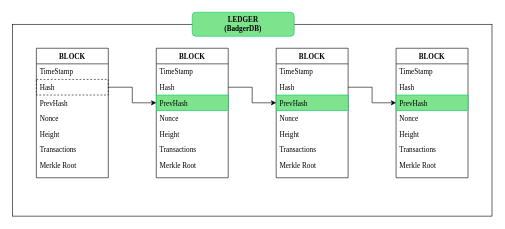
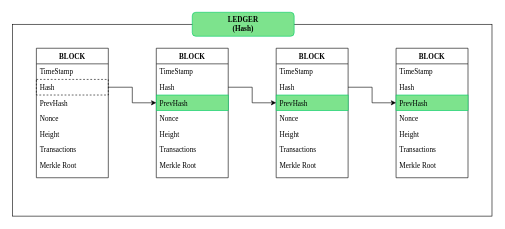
  <mxCell id="0" />
  <mxCell id="1" parent="0" />
  <mxCell id="2" value="" style="group" vertex="1" connectable="0" parent="1"><mxGeometry x="20" y="20" width="800" height="340" as="geometry" /></mxCell>
  <mxCell id="3" value="" style="group" vertex="1" connectable="0" parent="2"><mxGeometry width="800" height="340" as="geometry" /></mxCell>
  <mxCell id="4" value="" style="rounded=0;whiteSpace=wrap;html=1;strokeColor=#000000;fillColor=none;gradientColor=#ffffff;fontFamily=Tahoma;fontColor=none;" vertex="1" parent="3"><mxGeometry y="20" width="800" height="320" as="geometry" /></mxCell>
- <mxCell id="5" value="&lt;b&gt;LEDGER&lt;br&gt;(BadgerDB)&lt;br&gt;&lt;/b&gt;" style="rounded=1;whiteSpace=wrap;html=1;fontFamily=Tahoma;fillColor=#7DE38D;strokeColor=#00CC66;" vertex="1" parent="3"><mxGeometry x="300" width="170" height="40" as="geometry" /></mxCell>
+ <mxCell id="5" value="&lt;b&gt;LEDGER&lt;br&gt;(Hash)&lt;br&gt;&lt;/b&gt;" style="rounded=1;whiteSpace=wrap;html=1;fontFamily=Tahoma;fillColor=#7DE38D;strokeColor=#00CC66;" vertex="1" parent="3"><mxGeometry x="300" width="170" height="40" as="geometry" /></mxCell>
  <mxCell id="6" value="BLOCK" style="swimlane;fontStyle=1;childLayout=stackLayout;horizontal=1;startSize=26;horizontalStack=0;resizeParent=1;resizeParentMax=0;resizeLast=0;collapsible=1;marginBottom=0;fontFamily=Tahoma;" vertex="1" parent="2"><mxGeometry x="40" y="60" width="120" height="216" as="geometry" /></mxCell>
  <mxCell id="7" value="TimeStamp" style="text;strokeColor=none;fillColor=none;align=left;verticalAlign=top;spacingLeft=4;spacingRight=4;overflow=hidden;rotatable=0;points=[[0,0.5],[1,0.5]];portConstraint=eastwest;fontFamily=Tahoma;" vertex="1" parent="6"><mxGeometry y="26" width="120" height="26" as="geometry" /></mxCell>
  <mxCell id="8" value="Hash" style="text;fillColor=none;align=left;verticalAlign=top;spacingLeft=4;spacingRight=4;overflow=hidden;rotatable=0;points=[[0,0.5],[1,0.5]];portConstraint=eastwest;fontFamily=Tahoma;strokeColor=#000000;dashed=1;" vertex="1" parent="6"><mxGeometry y="52" width="120" height="26" as="geometry" /></mxCell>
  <mxCell id="9" value="PrevHash" style="text;strokeColor=none;fillColor=none;align=left;verticalAlign=top;spacingLeft=4;spacingRight=4;overflow=hidden;rotatable=0;points=[[0,0.5],[1,0.5]];portConstraint=eastwest;fontFamily=Tahoma;" vertex="1" parent="6"><mxGeometry y="78" width="120" height="26" as="geometry" /></mxCell>
  <mxCell id="10" value="Nonce" style="text;strokeColor=none;fillColor=none;align=left;verticalAlign=top;spacingLeft=4;spacingRight=4;overflow=hidden;rotatable=0;points=[[0,0.5],[1,0.5]];portConstraint=eastwest;fontFamily=Tahoma;" vertex="1" parent="6"><mxGeometry y="104" width="120" height="26" as="geometry" /></mxCell>
  <mxCell id="11" value="Height" style="text;strokeColor=none;fillColor=none;align=left;verticalAlign=top;spacingLeft=4;spacingRight=4;overflow=hidden;rotatable=0;points=[[0,0.5],[1,0.5]];portConstraint=eastwest;fontFamily=Tahoma;" vertex="1" parent="6"><mxGeometry y="130" width="120" height="26" as="geometry" /></mxCell>
  <mxCell id="12" value="Transactions" style="text;strokeColor=none;fillColor=none;align=left;verticalAlign=top;spacingLeft=4;spacingRight=4;overflow=hidden;rotatable=0;points=[[0,0.5],[1,0.5]];portConstraint=eastwest;fontFamily=Tahoma;" vertex="1" parent="6"><mxGeometry y="156" width="120" height="26" as="geometry" /></mxCell>
  <mxCell id="13" value="Merkle Root" style="text;strokeColor=none;fillColor=none;align=left;verticalAlign=top;spacingLeft=4;spacingRight=4;overflow=hidden;rotatable=0;points=[[0,0.5],[1,0.5]];portConstraint=eastwest;fontFamily=Tahoma;" vertex="1" parent="6"><mxGeometry y="182" width="120" height="26" as="geometry" /></mxCell>
  <mxCell id="14" value="&#10;&#10;&#10;&#10;" style="text;strokeColor=none;fillColor=none;align=left;verticalAlign=top;spacingLeft=4;spacingRight=4;overflow=hidden;rotatable=0;points=[[0,0.5],[1,0.5]];portConstraint=eastwest;fontFamily=Tahoma;" vertex="1" parent="6"><mxGeometry y="208" width="120" height="8" as="geometry" /></mxCell>
  <mxCell id="15" value="BLOCK" style="swimlane;fontStyle=1;childLayout=stackLayout;horizontal=1;startSize=26;horizontalStack=0;resizeParent=1;resizeParentMax=0;resizeLast=0;collapsible=1;marginBottom=0;fontFamily=Tahoma;" vertex="1" parent="2"><mxGeometry x="240" y="60" width="120" height="216" as="geometry" /></mxCell>
  <mxCell id="16" value="TimeStamp" style="text;strokeColor=none;fillColor=none;align=left;verticalAlign=top;spacingLeft=4;spacingRight=4;overflow=hidden;rotatable=0;points=[[0,0.5],[1,0.5]];portConstraint=eastwest;fontFamily=Tahoma;" vertex="1" parent="15"><mxGeometry y="26" width="120" height="26" as="geometry" /></mxCell>
  <mxCell id="17" value="Hash" style="text;fillColor=none;align=left;verticalAlign=top;spacingLeft=4;spacingRight=4;overflow=hidden;rotatable=0;points=[[0,0.5],[1,0.5]];portConstraint=eastwest;fontFamily=Tahoma;" vertex="1" parent="15"><mxGeometry y="52" width="120" height="26" as="geometry" /></mxCell>
  <mxCell id="18" value="PrevHash" style="text;align=left;verticalAlign=top;spacingLeft=4;spacingRight=4;overflow=hidden;rotatable=0;points=[[0,0.5],[1,0.5]];portConstraint=eastwest;fontFamily=Tahoma;fillColor=#7DE38D;strokeColor=#00CC66;" vertex="1" parent="15"><mxGeometry y="78" width="120" height="26" as="geometry" /></mxCell>
  <mxCell id="19" value="Nonce" style="text;strokeColor=none;fillColor=none;align=left;verticalAlign=top;spacingLeft=4;spacingRight=4;overflow=hidden;rotatable=0;points=[[0,0.5],[1,0.5]];portConstraint=eastwest;fontFamily=Tahoma;" vertex="1" parent="15"><mxGeometry y="104" width="120" height="26" as="geometry" /></mxCell>
  <mxCell id="20" value="Height" style="text;strokeColor=none;fillColor=none;align=left;verticalAlign=top;spacingLeft=4;spacingRight=4;overflow=hidden;rotatable=0;points=[[0,0.5],[1,0.5]];portConstraint=eastwest;fontFamily=Tahoma;" vertex="1" parent="15"><mxGeometry y="130" width="120" height="26" as="geometry" /></mxCell>
  <mxCell id="21" value="Transactions" style="text;strokeColor=none;fillColor=none;align=left;verticalAlign=top;spacingLeft=4;spacingRight=4;overflow=hidden;rotatable=0;points=[[0,0.5],[1,0.5]];portConstraint=eastwest;fontFamily=Tahoma;" vertex="1" parent="15"><mxGeometry y="156" width="120" height="26" as="geometry" /></mxCell>
  <mxCell id="22" value="Merkle Root" style="text;strokeColor=none;fillColor=none;align=left;verticalAlign=top;spacingLeft=4;spacingRight=4;overflow=hidden;rotatable=0;points=[[0,0.5],[1,0.5]];portConstraint=eastwest;fontFamily=Tahoma;" vertex="1" parent="15"><mxGeometry y="182" width="120" height="26" as="geometry" /></mxCell>
  <mxCell id="23" value="&#10;&#10;&#10;&#10;" style="text;strokeColor=none;fillColor=none;align=left;verticalAlign=top;spacingLeft=4;spacingRight=4;overflow=hidden;rotatable=0;points=[[0,0.5],[1,0.5]];portConstraint=eastwest;fontFamily=Tahoma;" vertex="1" parent="15"><mxGeometry y="208" width="120" height="8" as="geometry" /></mxCell>
  <mxCell id="24" value="BLOCK" style="swimlane;fontStyle=1;childLayout=stackLayout;horizontal=1;startSize=26;horizontalStack=0;resizeParent=1;resizeParentMax=0;resizeLast=0;collapsible=1;marginBottom=0;fontFamily=Tahoma;" vertex="1" parent="2"><mxGeometry x="440" y="60" width="120" height="216" as="geometry" /></mxCell>
  <mxCell id="25" value="TimeStamp" style="text;strokeColor=none;fillColor=none;align=left;verticalAlign=top;spacingLeft=4;spacingRight=4;overflow=hidden;rotatable=0;points=[[0,0.5],[1,0.5]];portConstraint=eastwest;fontFamily=Tahoma;" vertex="1" parent="24"><mxGeometry y="26" width="120" height="26" as="geometry" /></mxCell>
  <mxCell id="26" value="Hash" style="text;fillColor=none;align=left;verticalAlign=top;spacingLeft=4;spacingRight=4;overflow=hidden;rotatable=0;points=[[0,0.5],[1,0.5]];portConstraint=eastwest;fontFamily=Tahoma;dashed=1;" vertex="1" parent="24"><mxGeometry y="52" width="120" height="26" as="geometry" /></mxCell>
  <mxCell id="27" value="PrevHash" style="text;align=left;verticalAlign=top;spacingLeft=4;spacingRight=4;overflow=hidden;rotatable=0;points=[[0,0.5],[1,0.5]];portConstraint=eastwest;fontFamily=Tahoma;fillColor=#7DE38D;strokeColor=#00CC66;" vertex="1" parent="24"><mxGeometry y="78" width="120" height="26" as="geometry" /></mxCell>
  <mxCell id="28" value="Nonce" style="text;strokeColor=none;fillColor=none;align=left;verticalAlign=top;spacingLeft=4;spacingRight=4;overflow=hidden;rotatable=0;points=[[0,0.5],[1,0.5]];portConstraint=eastwest;fontFamily=Tahoma;" vertex="1" parent="24"><mxGeometry y="104" width="120" height="26" as="geometry" /></mxCell>
  <mxCell id="29" value="Height" style="text;strokeColor=none;fillColor=none;align=left;verticalAlign=top;spacingLeft=4;spacingRight=4;overflow=hidden;rotatable=0;points=[[0,0.5],[1,0.5]];portConstraint=eastwest;fontFamily=Tahoma;" vertex="1" parent="24"><mxGeometry y="130" width="120" height="26" as="geometry" /></mxCell>
  <mxCell id="30" value="Transactions" style="text;strokeColor=none;fillColor=none;align=left;verticalAlign=top;spacingLeft=4;spacingRight=4;overflow=hidden;rotatable=0;points=[[0,0.5],[1,0.5]];portConstraint=eastwest;fontFamily=Tahoma;" vertex="1" parent="24"><mxGeometry y="156" width="120" height="26" as="geometry" /></mxCell>
  <mxCell id="31" value="Merkle Root" style="text;strokeColor=none;fillColor=none;align=left;verticalAlign=top;spacingLeft=4;spacingRight=4;overflow=hidden;rotatable=0;points=[[0,0.5],[1,0.5]];portConstraint=eastwest;fontFamily=Tahoma;" vertex="1" parent="24"><mxGeometry y="182" width="120" height="26" as="geometry" /></mxCell>
  <mxCell id="32" value="&#10;&#10;&#10;&#10;" style="text;strokeColor=none;fillColor=none;align=left;verticalAlign=top;spacingLeft=4;spacingRight=4;overflow=hidden;rotatable=0;points=[[0,0.5],[1,0.5]];portConstraint=eastwest;fontFamily=Tahoma;" vertex="1" parent="24"><mxGeometry y="208" width="120" height="8" as="geometry" /></mxCell>
  <mxCell id="33" value="BLOCK" style="swimlane;fontStyle=1;childLayout=stackLayout;horizontal=1;startSize=26;horizontalStack=0;resizeParent=1;resizeParentMax=0;resizeLast=0;collapsible=1;marginBottom=0;fontFamily=Tahoma;" vertex="1" parent="2"><mxGeometry x="640" y="60" width="120" height="216" as="geometry" /></mxCell>
  <mxCell id="34" value="TimeStamp" style="text;strokeColor=none;fillColor=none;align=left;verticalAlign=top;spacingLeft=4;spacingRight=4;overflow=hidden;rotatable=0;points=[[0,0.5],[1,0.5]];portConstraint=eastwest;fontFamily=Tahoma;" vertex="1" parent="33"><mxGeometry y="26" width="120" height="26" as="geometry" /></mxCell>
  <mxCell id="35" value="Hash" style="text;fillColor=none;align=left;verticalAlign=top;spacingLeft=4;spacingRight=4;overflow=hidden;rotatable=0;points=[[0,0.5],[1,0.5]];portConstraint=eastwest;fontFamily=Tahoma;dashed=1;" vertex="1" parent="33"><mxGeometry y="52" width="120" height="26" as="geometry" /></mxCell>
  <mxCell id="36" value="PrevHash" style="text;align=left;verticalAlign=top;spacingLeft=4;spacingRight=4;overflow=hidden;rotatable=0;points=[[0,0.5],[1,0.5]];portConstraint=eastwest;fontFamily=Tahoma;fillColor=#7DE38D;strokeColor=#00CC66;" vertex="1" parent="33"><mxGeometry y="78" width="120" height="26" as="geometry" /></mxCell>
  <mxCell id="37" value="Nonce" style="text;strokeColor=none;fillColor=none;align=left;verticalAlign=top;spacingLeft=4;spacingRight=4;overflow=hidden;rotatable=0;points=[[0,0.5],[1,0.5]];portConstraint=eastwest;fontFamily=Tahoma;" vertex="1" parent="33"><mxGeometry y="104" width="120" height="26" as="geometry" /></mxCell>
  <mxCell id="38" value="Height" style="text;strokeColor=none;fillColor=none;align=left;verticalAlign=top;spacingLeft=4;spacingRight=4;overflow=hidden;rotatable=0;points=[[0,0.5],[1,0.5]];portConstraint=eastwest;fontFamily=Tahoma;" vertex="1" parent="33"><mxGeometry y="130" width="120" height="26" as="geometry" /></mxCell>
  <mxCell id="39" value="Transactions" style="text;strokeColor=none;fillColor=none;align=left;verticalAlign=top;spacingLeft=4;spacingRight=4;overflow=hidden;rotatable=0;points=[[0,0.5],[1,0.5]];portConstraint=eastwest;fontFamily=Tahoma;" vertex="1" parent="33"><mxGeometry y="156" width="120" height="26" as="geometry" /></mxCell>
  <mxCell id="40" value="Merkle Root" style="text;strokeColor=none;fillColor=none;align=left;verticalAlign=top;spacingLeft=4;spacingRight=4;overflow=hidden;rotatable=0;points=[[0,0.5],[1,0.5]];portConstraint=eastwest;fontFamily=Tahoma;" vertex="1" parent="33"><mxGeometry y="182" width="120" height="26" as="geometry" /></mxCell>
  <mxCell id="41" value="&#10;&#10;&#10;&#10;" style="text;strokeColor=none;fillColor=none;align=left;verticalAlign=top;spacingLeft=4;spacingRight=4;overflow=hidden;rotatable=0;points=[[0,0.5],[1,0.5]];portConstraint=eastwest;fontFamily=Tahoma;" vertex="1" parent="33"><mxGeometry y="208" width="120" height="8" as="geometry" /></mxCell>
  <mxCell id="42" style="edgeStyle=orthogonalEdgeStyle;rounded=0;orthogonalLoop=1;jettySize=auto;html=1;entryX=0;entryY=0.5;entryDx=0;entryDy=0;fontFamily=Tahoma;" edge="1" parent="2" source="8" target="18"><mxGeometry relative="1" as="geometry" /></mxCell>
  <mxCell id="43" style="edgeStyle=orthogonalEdgeStyle;rounded=0;orthogonalLoop=1;jettySize=auto;html=1;entryX=0;entryY=0.5;entryDx=0;entryDy=0;fontFamily=Tahoma;" edge="1" parent="2" source="17" target="27"><mxGeometry relative="1" as="geometry" /></mxCell>
  <mxCell id="44" style="edgeStyle=orthogonalEdgeStyle;rounded=0;orthogonalLoop=1;jettySize=auto;html=1;entryX=0;entryY=0.5;entryDx=0;entryDy=0;fontFamily=Tahoma;" edge="1" parent="2" source="26" target="36"><mxGeometry relative="1" as="geometry" /></mxCell>
